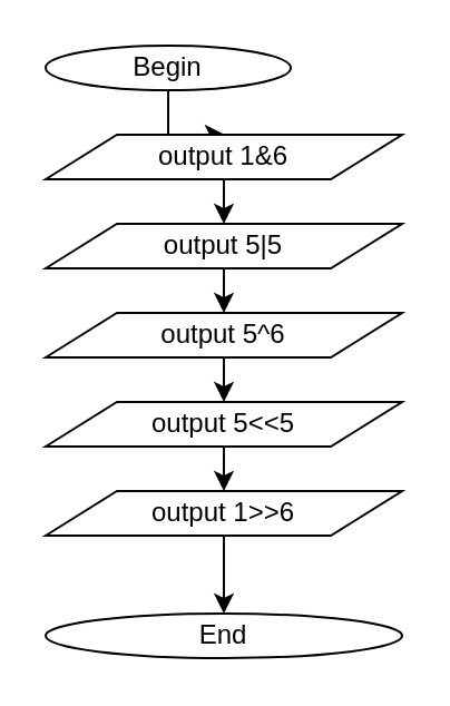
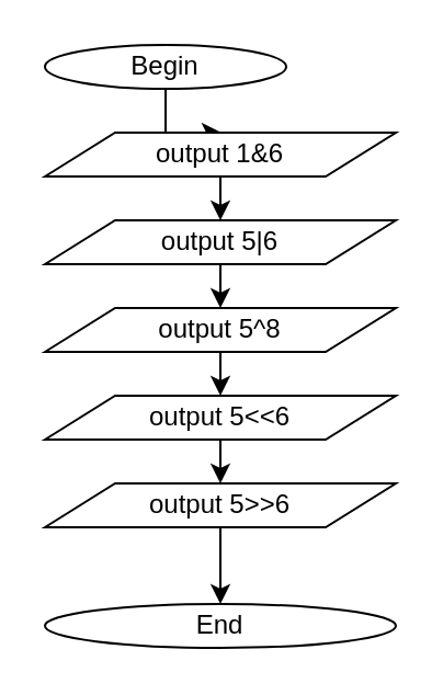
  <mxCell id="0" />
  <mxCell id="1" parent="0" />
  <mxCell id="2" style="edgeStyle=orthogonalEdgeStyle;rounded=0;orthogonalLoop=1;jettySize=auto;html=1;" parent="1" source="3" edge="1"><mxGeometry relative="1" as="geometry"><mxPoint x="100" y="60" as="targetPoint" /></mxGeometry></mxCell>
  <mxCell id="3" value="Begin" style="ellipse;whiteSpace=wrap;html=1;" parent="1" vertex="1"><mxGeometry x="20" y="20" width="110" height="20" as="geometry" /></mxCell>
  <mxCell id="4" style="edgeStyle=orthogonalEdgeStyle;rounded=0;orthogonalLoop=1;jettySize=auto;html=1;entryX=0.5;entryY=0;entryDx=0;entryDy=0;" parent="1" edge="1"><mxGeometry relative="1" as="geometry"><mxPoint x="100" y="80" as="sourcePoint" /><mxPoint x="100" y="100" as="targetPoint" /></mxGeometry></mxCell>
  <mxCell id="5" style="edgeStyle=orthogonalEdgeStyle;rounded=0;orthogonalLoop=1;jettySize=auto;html=1;entryX=0.5;entryY=0;entryDx=0;entryDy=0;" parent="1" edge="1"><mxGeometry relative="1" as="geometry"><mxPoint x="100" y="120" as="sourcePoint" /><mxPoint x="100" y="140" as="targetPoint" /></mxGeometry></mxCell>
  <mxCell id="6" style="edgeStyle=orthogonalEdgeStyle;rounded=0;orthogonalLoop=1;jettySize=auto;html=1;exitX=0.5;exitY=1;exitDx=0;exitDy=0;entryX=0.5;entryY=0;entryDx=0;entryDy=0;" parent="1" edge="1"><mxGeometry relative="1" as="geometry"><mxPoint x="100" y="160" as="sourcePoint" /><mxPoint x="100" y="180" as="targetPoint" /></mxGeometry></mxCell>
  <mxCell id="7" style="edgeStyle=orthogonalEdgeStyle;rounded=0;orthogonalLoop=1;jettySize=auto;html=1;exitX=0.5;exitY=1;exitDx=0;exitDy=0;entryX=0.5;entryY=0;entryDx=0;entryDy=0;" parent="1" edge="1"><mxGeometry relative="1" as="geometry"><mxPoint x="100" y="200" as="sourcePoint" /><mxPoint x="100" y="220" as="targetPoint" /></mxGeometry></mxCell>
  <mxCell id="8" style="edgeStyle=orthogonalEdgeStyle;rounded=0;orthogonalLoop=1;jettySize=auto;html=1;exitX=0.5;exitY=1;exitDx=0;exitDy=0;entryX=0.5;entryY=0;entryDx=0;entryDy=0;" parent="1" target="9" edge="1"><mxGeometry relative="1" as="geometry"><mxPoint x="100" y="240" as="sourcePoint" /></mxGeometry></mxCell>
  <mxCell id="9" value="End" style="ellipse;whiteSpace=wrap;html=1;" parent="1" vertex="1"><mxGeometry x="20" y="275" width="160" height="20" as="geometry" /></mxCell>
  <mxCell id="10" value="output 1&amp;amp;6" style="shape=parallelogram;perimeter=parallelogramPerimeter;whiteSpace=wrap;html=1;" vertex="1" parent="1"><mxGeometry x="20" y="60" width="160" height="20" as="geometry" /></mxCell>
- <mxCell id="11" value="output 5|5" style="shape=parallelogram;perimeter=parallelogramPerimeter;whiteSpace=wrap;html=1;" vertex="1" parent="1"><mxGeometry x="20" y="100" width="160" height="20" as="geometry" /></mxCell>
- <mxCell id="12" value="output 5^6" style="shape=parallelogram;perimeter=parallelogramPerimeter;whiteSpace=wrap;html=1;" vertex="1" parent="1"><mxGeometry x="20" y="140" width="160" height="20" as="geometry" /></mxCell>
- <mxCell id="13" value="output 5&amp;lt;&amp;lt;5" style="shape=parallelogram;perimeter=parallelogramPerimeter;whiteSpace=wrap;html=1;" vertex="1" parent="1"><mxGeometry x="20" y="180" width="160" height="20" as="geometry" /></mxCell>
- <mxCell id="14" value="output 1&amp;gt;&amp;gt;6" style="shape=parallelogram;perimeter=parallelogramPerimeter;whiteSpace=wrap;html=1;" vertex="1" parent="1"><mxGeometry x="20" y="220" width="160" height="20" as="geometry" /></mxCell>
+ <mxCell id="11" value="output 5|6" style="shape=parallelogram;perimeter=parallelogramPerimeter;whiteSpace=wrap;html=1;" vertex="1" parent="1"><mxGeometry x="20" y="100" width="160" height="20" as="geometry" /></mxCell>
+ <mxCell id="12" value="output 5^8" style="shape=parallelogram;perimeter=parallelogramPerimeter;whiteSpace=wrap;html=1;" vertex="1" parent="1"><mxGeometry x="20" y="140" width="160" height="20" as="geometry" /></mxCell>
+ <mxCell id="13" value="output 5&amp;lt;&amp;lt;6" style="shape=parallelogram;perimeter=parallelogramPerimeter;whiteSpace=wrap;html=1;" vertex="1" parent="1"><mxGeometry x="20" y="180" width="160" height="20" as="geometry" /></mxCell>
+ <mxCell id="14" value="output 5&amp;gt;&amp;gt;6" style="shape=parallelogram;perimeter=parallelogramPerimeter;whiteSpace=wrap;html=1;" vertex="1" parent="1"><mxGeometry x="20" y="220" width="160" height="20" as="geometry" /></mxCell>
